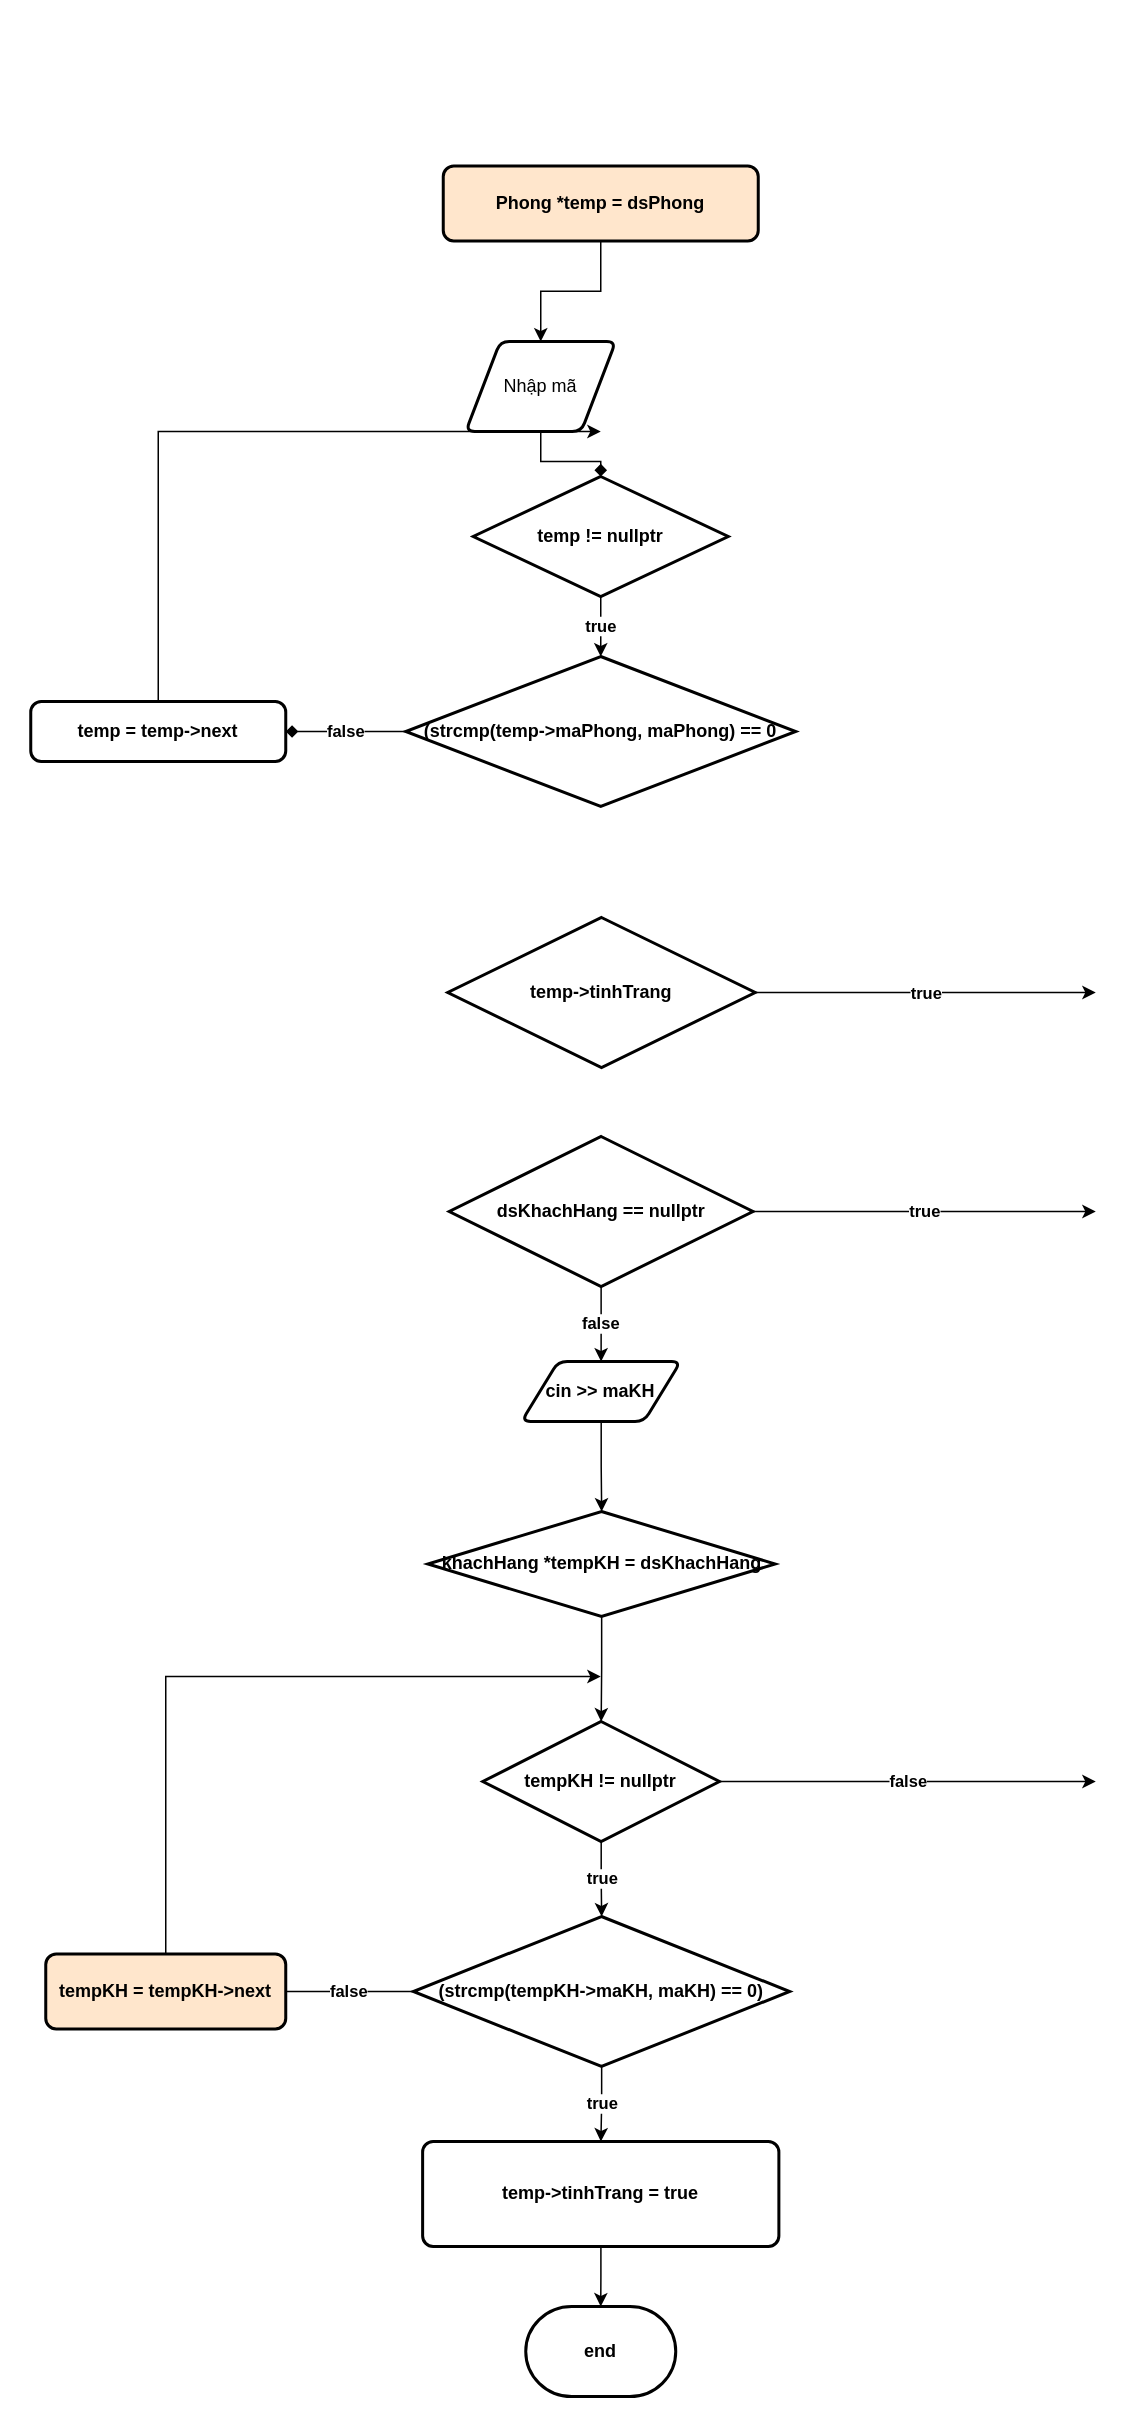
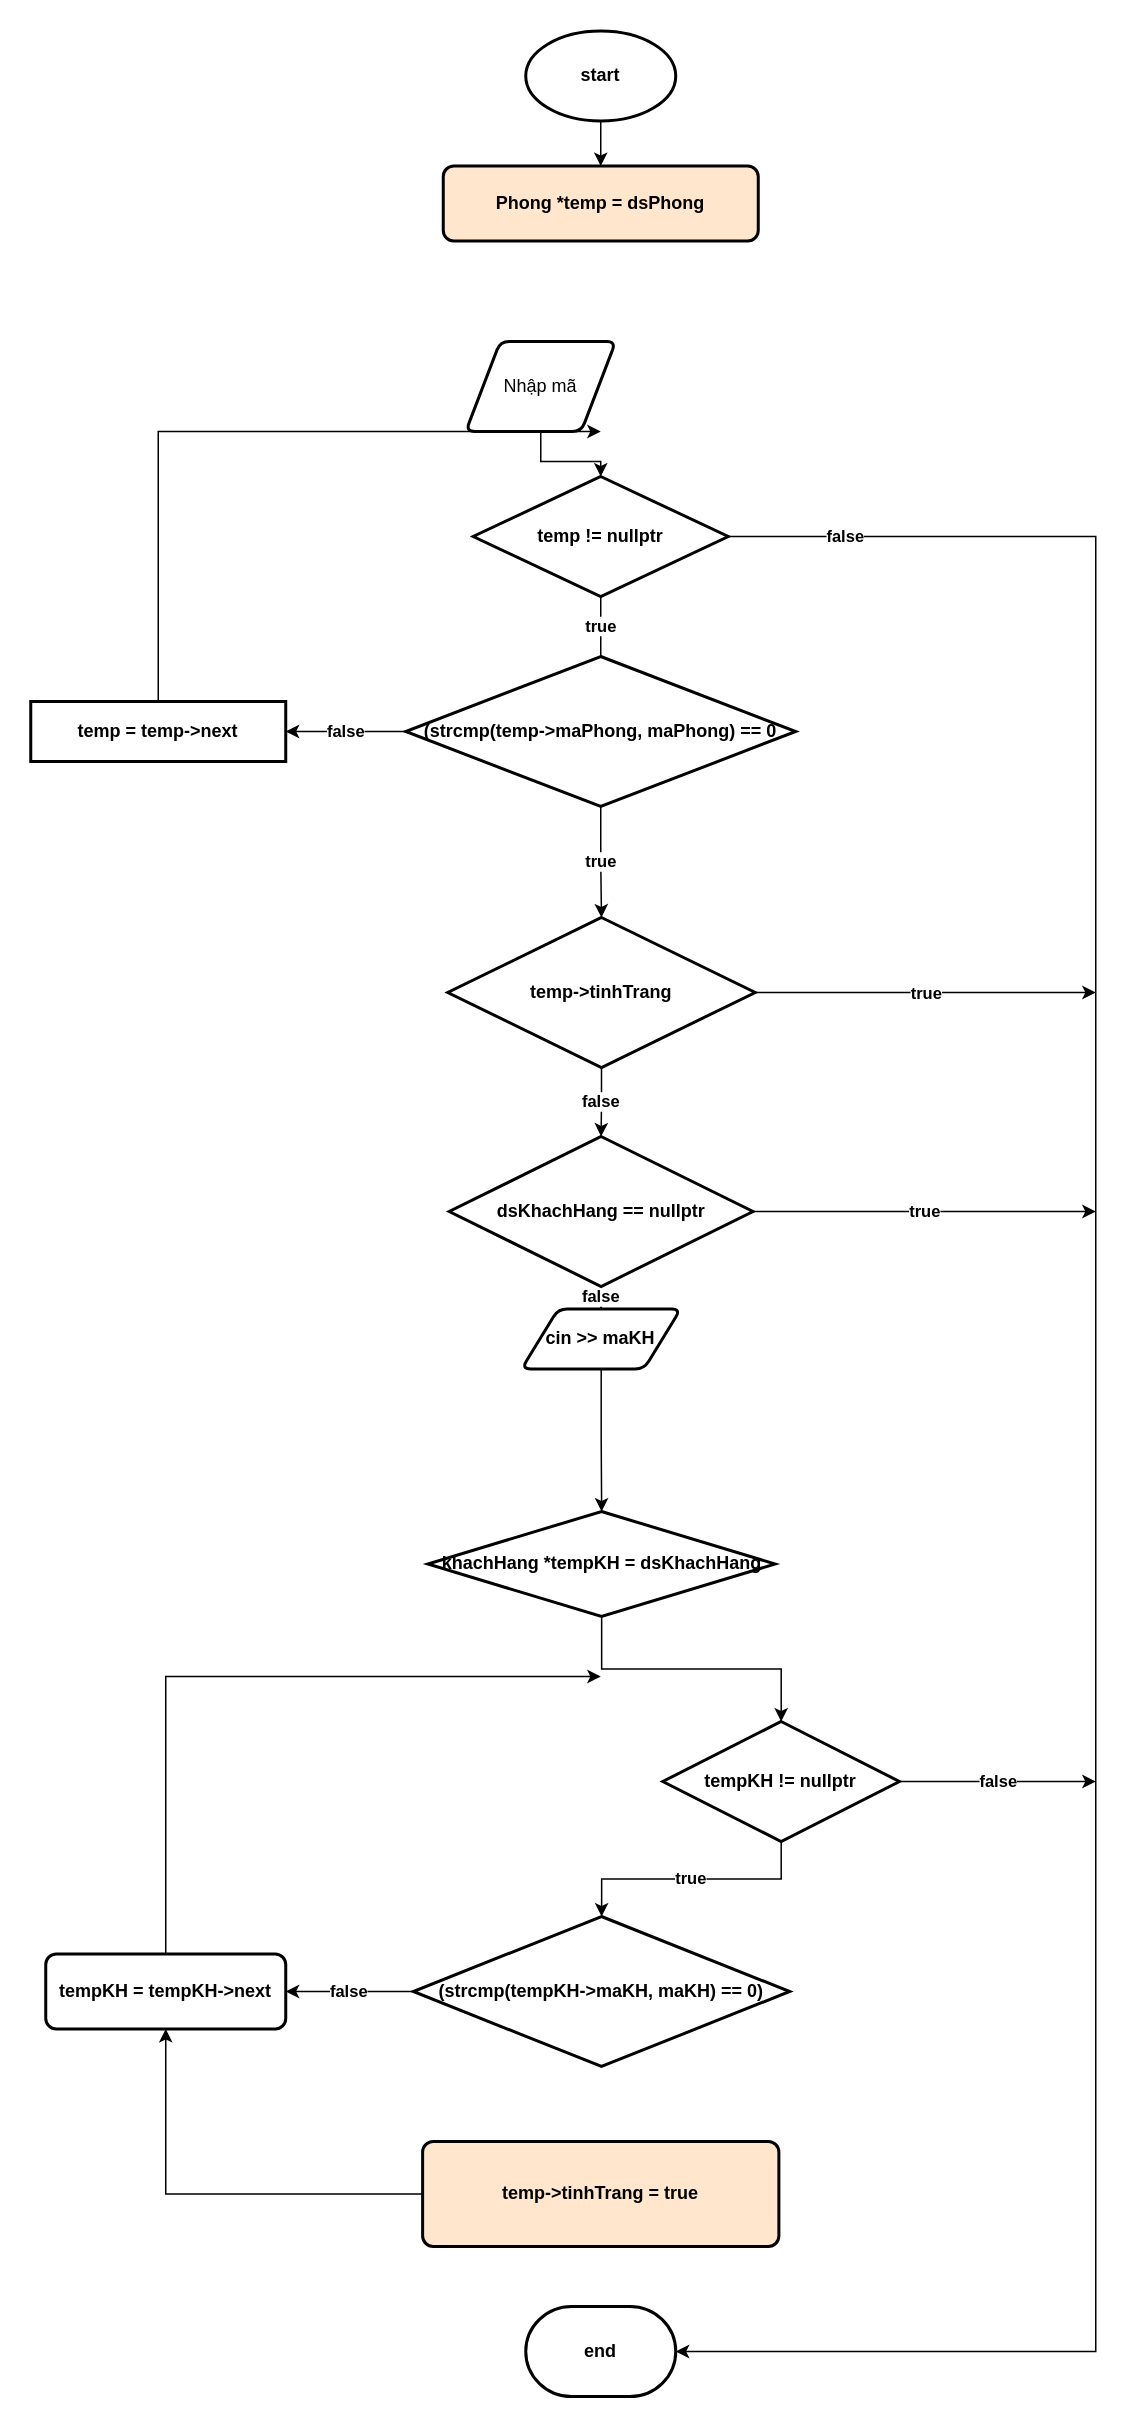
  <mxCell id="0" />
  <mxCell id="1" parent="0" />
- <mxCell id="4" style="edgeStyle=orthogonalEdgeStyle;rounded=0;orthogonalLoop=1;jettySize=auto;html=1;" edge="1" parent="1" source="5" target="36"><mxGeometry relative="1" as="geometry"><mxPoint x="400" y="207" as="targetPoint" /></mxGeometry></mxCell>
+ <mxCell id="2" style="edgeStyle=orthogonalEdgeStyle;rounded=0;orthogonalLoop=1;jettySize=auto;html=1;fontStyle=1" parent="1" source="3" target="5" edge="1"><mxGeometry relative="1" as="geometry"><mxPoint x="400" y="150" as="targetPoint" /></mxGeometry></mxCell>
+ <mxCell id="3" value="start" style="strokeWidth=2;html=1;shape=mxgraph.flowchart.start_1;whiteSpace=wrap;fontStyle=1" parent="1" vertex="1"><mxGeometry x="350" y="20" width="100" height="60" as="geometry" /></mxCell>
  <mxCell id="5" value="Phong *temp = dsPhong" style="rounded=1;whiteSpace=wrap;html=1;absoluteArcSize=1;arcSize=14;strokeWidth=2;fontStyle=1;fillColor=#ffe6cc;" parent="1" vertex="1"><mxGeometry x="295" y="110" width="210" height="50" as="geometry" /></mxCell>
- <mxCell id="6" value="true" style="edgeStyle=orthogonalEdgeStyle;rounded=0;orthogonalLoop=1;jettySize=auto;html=1;fontStyle=1" parent="1" source="8" target="11" edge="1"><mxGeometry relative="1" as="geometry"><mxPoint x="400" y="497" as="targetPoint" /></mxGeometry></mxCell>
+ <mxCell id="6" value="true" style="edgeStyle=orthogonalEdgeStyle;rounded=0;orthogonalLoop=1;jettySize=auto;html=1;fontStyle=1;endArrow=none;" parent="1" source="8" target="11" edge="1"><mxGeometry relative="1" as="geometry"><mxPoint x="400" y="497" as="targetPoint" /></mxGeometry></mxCell>
+ <mxCell id="7" value="false" style="edgeStyle=orthogonalEdgeStyle;rounded=0;orthogonalLoop=1;jettySize=auto;html=1;exitX=1;exitY=0.5;exitDx=0;exitDy=0;exitPerimeter=0;entryX=1;entryY=0.5;entryDx=0;entryDy=0;entryPerimeter=0;fontStyle=1" parent="1" source="8" target="30" edge="1"><mxGeometry x="-0.91" relative="1" as="geometry"><mxPoint x="730" y="1777" as="targetPoint" /><Array as="points"><mxPoint x="730" y="357" /><mxPoint x="730" y="1567" /></Array><mxPoint as="offset" /></mxGeometry></mxCell>
  <mxCell id="8" value="temp != nullptr" style="strokeWidth=2;html=1;shape=mxgraph.flowchart.decision;whiteSpace=wrap;fontStyle=1" parent="1" vertex="1"><mxGeometry x="315" y="317" width="170" height="80" as="geometry" /></mxCell>
- <mxCell id="10" value="false" style="edgeStyle=orthogonalEdgeStyle;rounded=0;orthogonalLoop=1;jettySize=auto;html=1;fontStyle=1;endArrow=diamond;" parent="1" source="11" target="32" edge="1"><mxGeometry relative="1" as="geometry"><mxPoint x="170" y="547" as="targetPoint" /></mxGeometry></mxCell>
+ <mxCell id="9" value="true" style="edgeStyle=orthogonalEdgeStyle;rounded=0;orthogonalLoop=1;jettySize=auto;html=1;fontStyle=1" parent="1" source="11" target="14" edge="1"><mxGeometry relative="1" as="geometry"><mxPoint x="400" y="667" as="targetPoint" /></mxGeometry></mxCell>
+ <mxCell id="10" value="false" style="edgeStyle=orthogonalEdgeStyle;rounded=0;orthogonalLoop=1;jettySize=auto;html=1;fontStyle=1" parent="1" source="11" target="32" edge="1"><mxGeometry relative="1" as="geometry"><mxPoint x="170" y="547" as="targetPoint" /></mxGeometry></mxCell>
  <mxCell id="11" value="(strcmp(temp-&amp;gt;maPhong, maPhong) == 0" style="strokeWidth=2;html=1;shape=mxgraph.flowchart.decision;whiteSpace=wrap;fontStyle=1" parent="1" vertex="1"><mxGeometry x="270" y="437" width="260" height="100" as="geometry" /></mxCell>
+ <mxCell id="12" value="false" style="edgeStyle=orthogonalEdgeStyle;rounded=0;orthogonalLoop=1;jettySize=auto;html=1;entryX=0.5;entryY=0;entryDx=0;entryDy=0;entryPerimeter=0;fontStyle=1" parent="1" source="14" target="17" edge="1"><mxGeometry relative="1" as="geometry"><mxPoint x="400.5" y="781" as="targetPoint" /></mxGeometry></mxCell>
  <mxCell id="13" value="true" style="edgeStyle=orthogonalEdgeStyle;rounded=0;orthogonalLoop=1;jettySize=auto;html=1;fontStyle=1" parent="1" source="14" edge="1"><mxGeometry relative="1" as="geometry"><mxPoint x="730" y="661" as="targetPoint" /></mxGeometry></mxCell>
  <mxCell id="14" value="temp-&amp;gt;tinhTrang" style="strokeWidth=2;html=1;shape=mxgraph.flowchart.decision;whiteSpace=wrap;fontStyle=1" parent="1" vertex="1"><mxGeometry x="298" y="611" width="205" height="100" as="geometry" /></mxCell>
  <mxCell id="15" value="false" style="edgeStyle=orthogonalEdgeStyle;rounded=0;orthogonalLoop=1;jettySize=auto;html=1;fontStyle=1" parent="1" source="17" target="19" edge="1"><mxGeometry relative="1" as="geometry"><mxPoint x="400.25" y="971" as="targetPoint" /></mxGeometry></mxCell>
  <mxCell id="16" value="true" style="edgeStyle=orthogonalEdgeStyle;rounded=0;orthogonalLoop=1;jettySize=auto;html=1;fontStyle=1" parent="1" source="17" edge="1"><mxGeometry relative="1" as="geometry"><mxPoint x="730" y="807" as="targetPoint" /></mxGeometry></mxCell>
  <mxCell id="17" value="dsKhachHang == nullptr" style="strokeWidth=2;html=1;shape=mxgraph.flowchart.decision;whiteSpace=wrap;fontStyle=1" parent="1" vertex="1"><mxGeometry x="299" y="757" width="202.5" height="100" as="geometry" /></mxCell>
  <mxCell id="18" style="edgeStyle=orthogonalEdgeStyle;rounded=0;orthogonalLoop=1;jettySize=auto;html=1;fontStyle=1" parent="1" source="19" target="21" edge="1"><mxGeometry relative="1" as="geometry"><mxPoint x="400.25" y="1051" as="targetPoint" /></mxGeometry></mxCell>
- <mxCell id="19" value="cin &amp;gt;&amp;gt; maKH" style="shape=parallelogram;html=1;strokeWidth=2;perimeter=parallelogramPerimeter;whiteSpace=wrap;rounded=1;arcSize=12;size=0.23;fontStyle=1" parent="1" vertex="1"><mxGeometry x="347.22" y="907" width="106.06" height="40" as="geometry" /></mxCell>
+ <mxCell id="19" value="cin &amp;gt;&amp;gt; maKH" style="shape=parallelogram;html=1;strokeWidth=2;perimeter=parallelogramPerimeter;whiteSpace=wrap;rounded=1;arcSize=12;size=0.23;fontStyle=1" parent="1" vertex="1"><mxGeometry x="347.22" y="872" width="106.06" height="40" as="geometry" /></mxCell>
  <mxCell id="20" style="edgeStyle=orthogonalEdgeStyle;rounded=0;orthogonalLoop=1;jettySize=auto;html=1;fontStyle=1" parent="1" source="21" target="24" edge="1"><mxGeometry relative="1" as="geometry"><mxPoint x="400.5" y="1201" as="targetPoint" /></mxGeometry></mxCell>
  <mxCell id="21" value="khachHang *tempKH = dsKhachHang" style="rhombus;whiteSpace=wrap;html=1;absoluteArcSize=1;arcSize=14;strokeWidth=2;fontStyle=1;" parent="1" vertex="1"><mxGeometry x="284.75" y="1007" width="231.5" height="70" as="geometry" /></mxCell>
  <mxCell id="22" value="true" style="edgeStyle=orthogonalEdgeStyle;rounded=0;orthogonalLoop=1;jettySize=auto;html=1;fontStyle=1" parent="1" source="24" target="27" edge="1"><mxGeometry relative="1" as="geometry"><mxPoint x="400.255" y="1331" as="targetPoint" /></mxGeometry></mxCell>
  <mxCell id="23" value="false" style="edgeStyle=orthogonalEdgeStyle;rounded=0;orthogonalLoop=1;jettySize=auto;html=1;fontStyle=1" parent="1" source="24" edge="1"><mxGeometry relative="1" as="geometry"><mxPoint x="730" y="1187" as="targetPoint" /></mxGeometry></mxCell>
- <mxCell id="24" value="tempKH != nullptr" style="strokeWidth=2;html=1;shape=mxgraph.flowchart.decision;whiteSpace=wrap;fontStyle=1" parent="1" vertex="1"><mxGeometry x="321.38" y="1147" width="157.75" height="80" as="geometry" /></mxCell>
- <mxCell id="25" value="true" style="edgeStyle=orthogonalEdgeStyle;rounded=0;orthogonalLoop=1;jettySize=auto;html=1;fontStyle=1" parent="1" source="27" target="29" edge="1"><mxGeometry relative="1" as="geometry"><mxPoint x="400.5" y="1511" as="targetPoint" /></mxGeometry></mxCell>
- <mxCell id="26" value="false" style="edgeStyle=orthogonalEdgeStyle;rounded=0;orthogonalLoop=1;jettySize=auto;html=1;fontStyle=1;endArrow=none;" parent="1" source="27" target="34" edge="1"><mxGeometry relative="1" as="geometry"><mxPoint x="160" y="1391" as="targetPoint" /></mxGeometry></mxCell>
+ <mxCell id="24" value="tempKH != nullptr" style="strokeWidth=2;html=1;shape=mxgraph.flowchart.decision;whiteSpace=wrap;fontStyle=1" parent="1" vertex="1"><mxGeometry x="441.38" y="1147" width="157.75" height="80" as="geometry" /></mxCell>
+ <mxCell id="26" value="false" style="edgeStyle=orthogonalEdgeStyle;rounded=0;orthogonalLoop=1;jettySize=auto;html=1;fontStyle=1" parent="1" source="27" target="34" edge="1"><mxGeometry relative="1" as="geometry"><mxPoint x="160" y="1391" as="targetPoint" /></mxGeometry></mxCell>
  <mxCell id="27" value="(strcmp(tempKH-&amp;gt;maKH, maKH) == 0)" style="strokeWidth=2;html=1;shape=mxgraph.flowchart.decision;whiteSpace=wrap;fontStyle=1" parent="1" vertex="1"><mxGeometry x="275.06" y="1277" width="250.88" height="100" as="geometry" /></mxCell>
- <mxCell id="28" style="edgeStyle=orthogonalEdgeStyle;rounded=0;orthogonalLoop=1;jettySize=auto;html=1;fontStyle=1" parent="1" source="29" target="30" edge="1"><mxGeometry relative="1" as="geometry"><mxPoint x="400.5" y="1651" as="targetPoint" /></mxGeometry></mxCell>
- <mxCell id="29" value="temp-&amp;gt;tinhTrang = true" style="rounded=1;whiteSpace=wrap;html=1;absoluteArcSize=1;arcSize=14;strokeWidth=2;fontStyle=1" parent="1" vertex="1"><mxGeometry x="281.25" y="1427" width="237.5" height="70" as="geometry" /></mxCell>
+ <mxCell id="28" style="edgeStyle=orthogonalEdgeStyle;rounded=0;orthogonalLoop=1;jettySize=auto;html=1;fontStyle=1;" parent="1" source="29" target="34" edge="1"><mxGeometry relative="1" as="geometry"><mxPoint x="400.5" y="1651" as="targetPoint" /></mxGeometry></mxCell>
+ <mxCell id="29" value="temp-&amp;gt;tinhTrang = true" style="rounded=1;whiteSpace=wrap;html=1;absoluteArcSize=1;arcSize=14;strokeWidth=2;fontStyle=1;fillColor=#ffe6cc;" parent="1" vertex="1"><mxGeometry x="281.25" y="1427" width="237.5" height="70" as="geometry" /></mxCell>
  <mxCell id="30" value="end" style="strokeWidth=2;html=1;shape=mxgraph.flowchart.terminator;whiteSpace=wrap;fontStyle=1" parent="1" vertex="1"><mxGeometry x="350" y="1537" width="100" height="60" as="geometry" /></mxCell>
  <mxCell id="31" style="edgeStyle=orthogonalEdgeStyle;rounded=0;orthogonalLoop=1;jettySize=auto;html=1;fontStyle=1" parent="1" source="32" edge="1"><mxGeometry relative="1" as="geometry"><mxPoint x="400" y="287" as="targetPoint" /><Array as="points"><mxPoint x="105" y="317" /><mxPoint x="105" y="317" /></Array></mxGeometry></mxCell>
- <mxCell id="32" value="temp = temp-&amp;gt;next" style="rounded=1;whiteSpace=wrap;html=1;absoluteArcSize=1;arcSize=14;strokeWidth=2;fontStyle=1" parent="1" vertex="1"><mxGeometry x="20" y="467" width="170" height="40" as="geometry" /></mxCell>
+ <mxCell id="32" value="temp = temp-&amp;gt;next" style="whiteSpace=wrap;html=1;absoluteArcSize=1;arcSize=14;strokeWidth=2;fontStyle=1;rounded=0;" parent="1" vertex="1"><mxGeometry x="20" y="467" width="170" height="40" as="geometry" /></mxCell>
  <mxCell id="33" style="edgeStyle=orthogonalEdgeStyle;rounded=0;orthogonalLoop=1;jettySize=auto;html=1;fontStyle=1" parent="1" source="34" edge="1"><mxGeometry relative="1" as="geometry"><mxPoint x="400" y="1117" as="targetPoint" /><Array as="points"><mxPoint x="110" y="1161" /><mxPoint x="110" y="1161" /></Array></mxGeometry></mxCell>
- <mxCell id="34" value="tempKH = tempKH-&amp;gt;next" style="rounded=1;whiteSpace=wrap;html=1;absoluteArcSize=1;arcSize=14;strokeWidth=2;fontStyle=1;fillColor=#ffe6cc;" parent="1" vertex="1"><mxGeometry x="30" y="1302" width="160" height="50" as="geometry" /></mxCell>
- <mxCell id="35" style="edgeStyle=orthogonalEdgeStyle;rounded=0;orthogonalLoop=1;jettySize=auto;html=1;entryX=0.5;entryY=0;entryDx=0;entryDy=0;entryPerimeter=0;endArrow=diamond;" edge="1" parent="1" source="36" target="8"><mxGeometry relative="1" as="geometry" /></mxCell>
+ <mxCell id="34" value="tempKH = tempKH-&amp;gt;next" style="rounded=1;whiteSpace=wrap;html=1;absoluteArcSize=1;arcSize=14;strokeWidth=2;fontStyle=1" parent="1" vertex="1"><mxGeometry x="30" y="1302" width="160" height="50" as="geometry" /></mxCell>
+ <mxCell id="35" style="edgeStyle=orthogonalEdgeStyle;rounded=0;orthogonalLoop=1;jettySize=auto;html=1;entryX=0.5;entryY=0;entryDx=0;entryDy=0;entryPerimeter=0;" edge="1" parent="1" source="36" target="8"><mxGeometry relative="1" as="geometry" /></mxCell>
  <mxCell id="36" value="Nhập mã" style="shape=parallelogram;html=1;strokeWidth=2;perimeter=parallelogramPerimeter;whiteSpace=wrap;rounded=1;arcSize=12;size=0.23;" vertex="1" parent="1"><mxGeometry x="310" y="227" width="100" height="60" as="geometry" /></mxCell>
